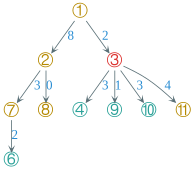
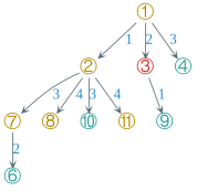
  digraph {
    fontname="Liberation Serif"
    nodesep=0.3
    rankdir=TB
    ranksep=0.3
    node [color="#586e75" fontcolor="#b58900" fontname="Liberation Serif" fontsize=20 shape=plain]
    edge [arrowhead=vee arrowsize=0.6 color="#586e75" fontcolor="#268bd2" fontname="Liberation Serif" fontsize=16]
    "①"
    "②"
    "③" [fontcolor="#dc322f"]
    "④" [fontcolor="#2aa198"]
    "⑦"
    "⑧"
    "⑨" [fontcolor="#2aa198"]
    "⑩" [fontcolor="#2aa198"]
    "⑪"
    "⑥" [fontcolor="#2aa198"]
-   "①" -> "②" [label=8]
+   "①" -> "②" [label=1]
    "①" -> "③" [label=2]
-   "③" -> "④" [label=3]
+   "①" -> "④" [label=3]
    "②" -> "⑦" [label=3]
-   "②" -> "⑧" [label=0]
+   "②" -> "⑧" [label=4]
    "③" -> "⑨" [label=1]
-   "③" -> "⑩" [label=3]
-   "③" -> "⑪" [label=4]
+   "②" -> "⑩" [label=3]
+   "②" -> "⑪" [label=4]
    "⑦" -> "⑥" [label=2]
  }
